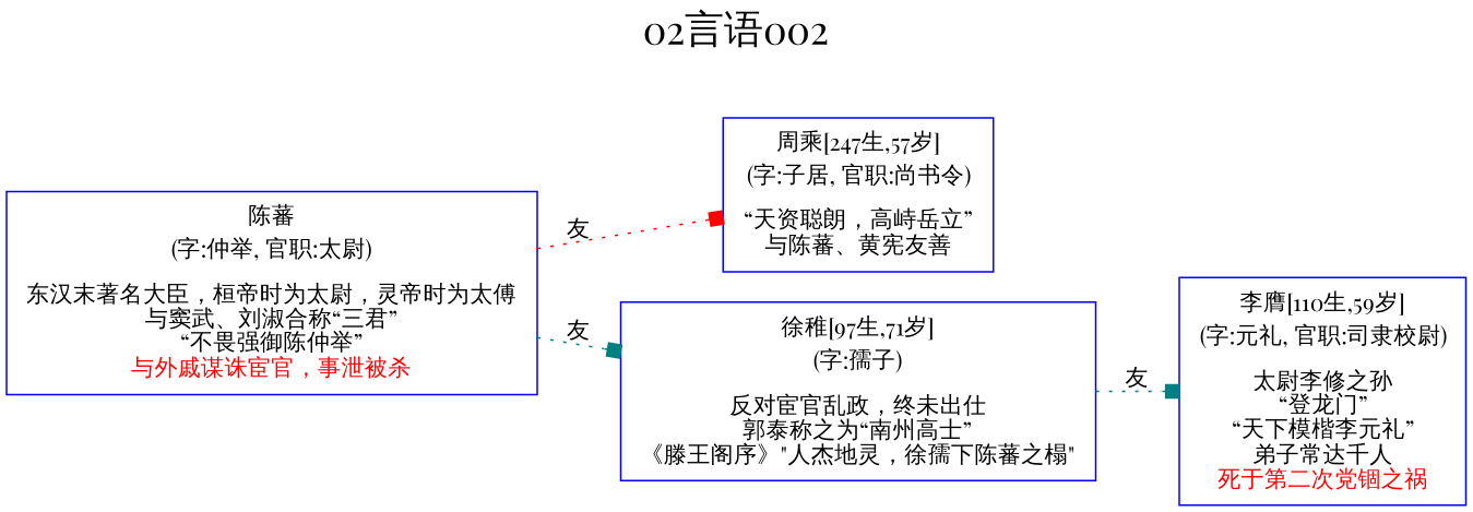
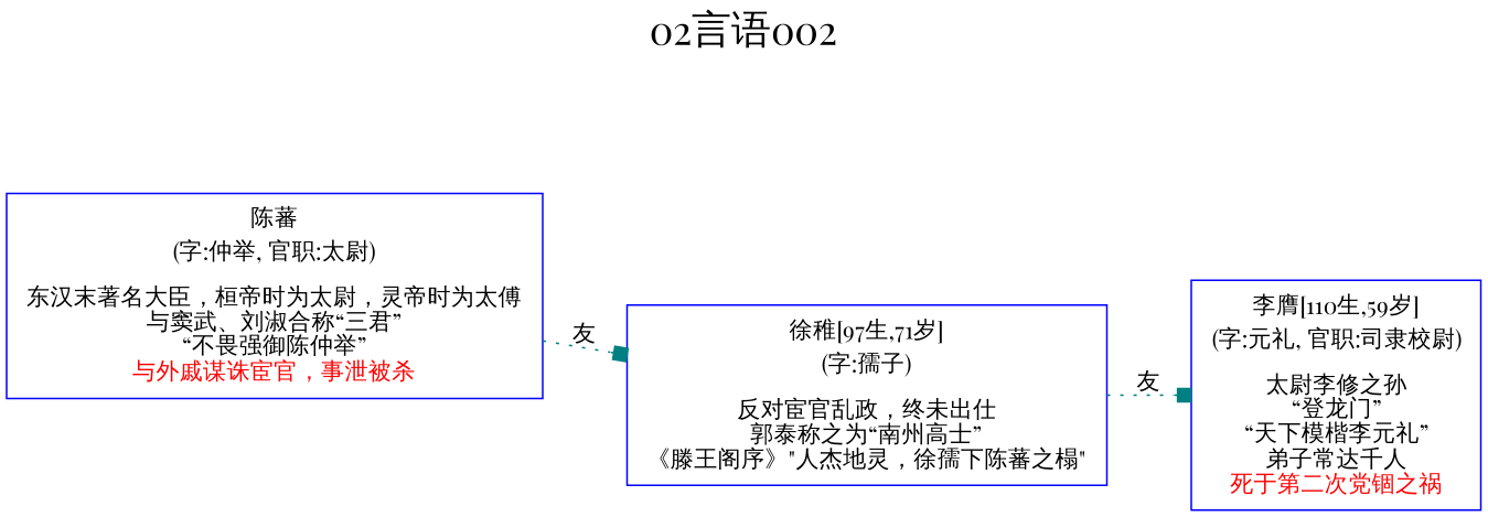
  digraph {
    color=lightgrey
    fontname="Playfair Display"
    fontsize=24
    label="02言语002"
    labelloc=t
    rankdir=LR
    ranksep=0.5
    style=filled
    node [color=blue fontname="Playfair Display" shape=box]
    edge [arrowhead=box color=teal fontname="Playfair Display" style=dotted]
    n1 [label=<<table border="0" cellborder="0"><tr><td>陈蕃</td></tr><tr><td>(字:仲举, 官职:太尉)</td></tr><tr><td></td></tr><tr><td>东汉末著名大臣，桓帝时为太尉，灵帝时为太傅<br/>与窦武、刘淑合称“三君”<br/>“不畏强御陈仲举”<br/><font color = 'red'>与外戚谋诛宦官，事泄被杀<br/></font></td></tr></table>>]
-   n2 [label=<<table border="0" cellborder="0"><tr><td>周乘[247生,57岁]</td></tr><tr><td>(字:子居, 官职:尚书令)</td></tr><tr><td></td></tr><tr><td>“天资聪朗，高峙岳立”<br/>与陈蕃、黄宪友善<br/></td></tr></table>>]
    n3 [label=<<table border="0" cellborder="0"><tr><td>徐稚[97生,71岁]</td></tr><tr><td>(字:孺子)</td></tr><tr><td></td></tr><tr><td>反对宦官乱政，终未出仕<br/>郭泰称之为“南州高士”<br/>《滕王阁序》"人杰地灵，徐孺下陈蕃之榻"<br/></td></tr></table>>]
    n4 [label=<<table border="0" cellborder="0"><tr><td>李膺[110生,59岁]</td></tr><tr><td>(字:元礼, 官职:司隶校尉)</td></tr><tr><td></td></tr><tr><td>太尉李修之孙<br/>“登龙门”<br/>“天下模楷李元礼”<br/>弟子常达千人<br/><font color = 'red'>死于第二次党锢之祸<br/></font></td></tr></table>>]
-   n1 -> n2 [color=red label="友"]
    n1 -> n3 [label="友"]
    n3 -> n4 [label="友"]
  }
